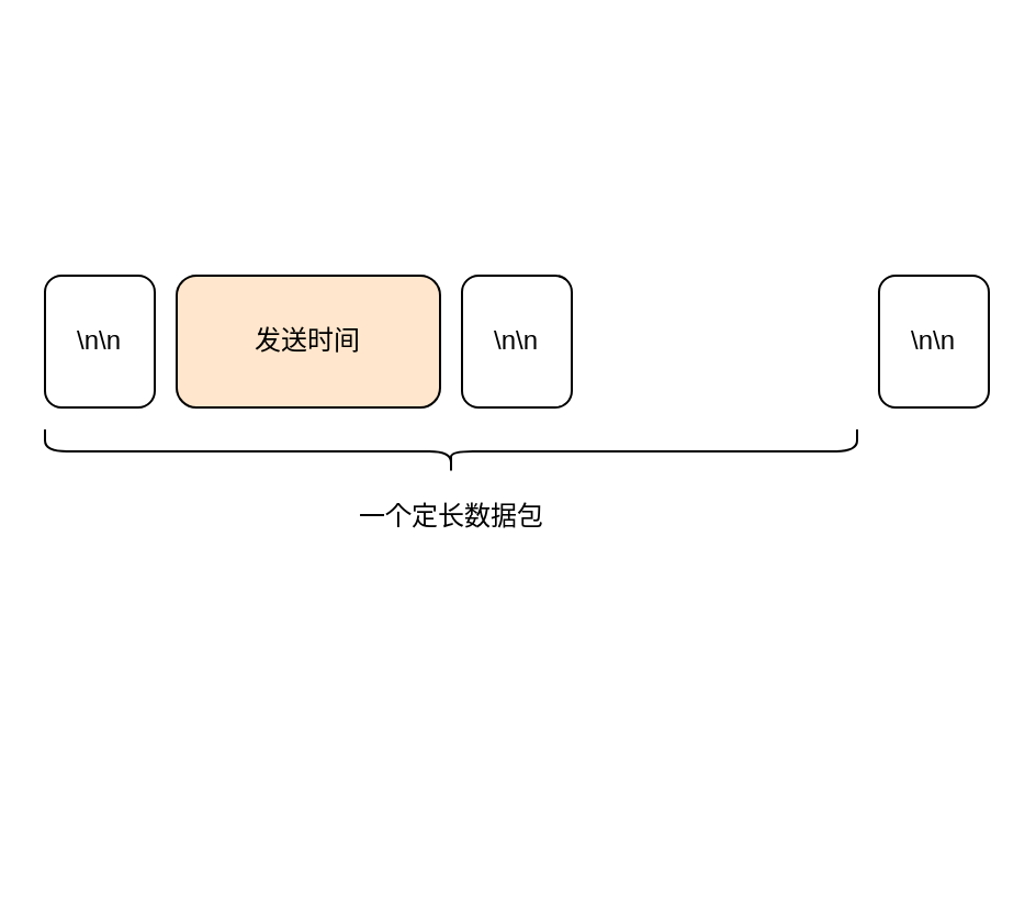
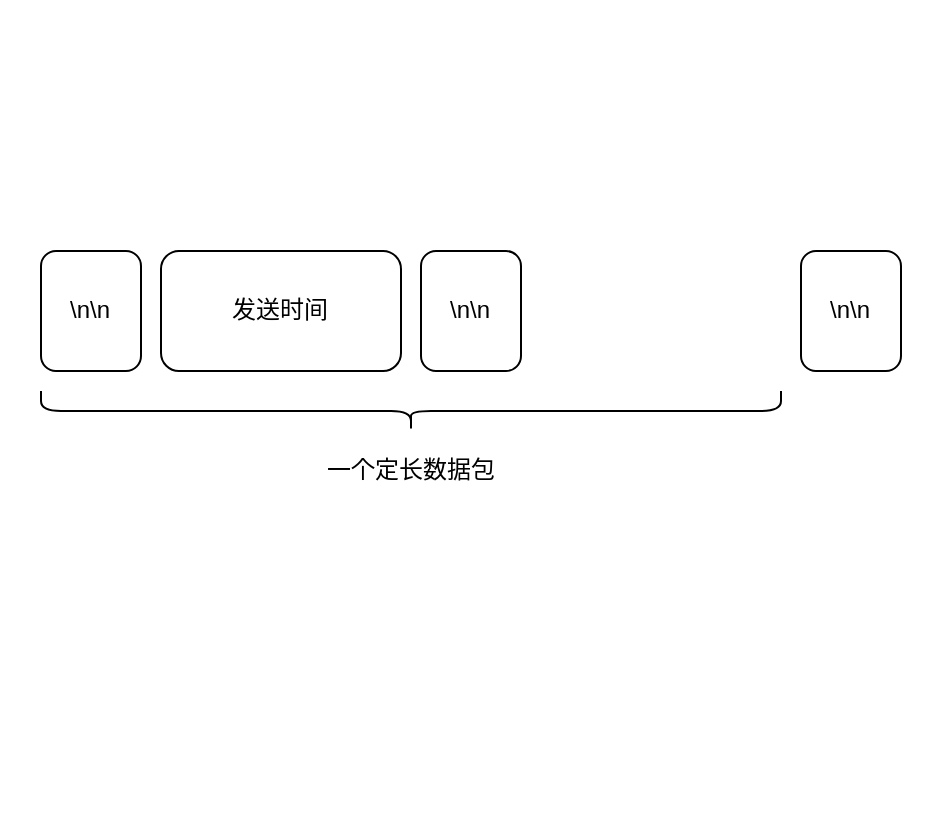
  <mxCell id="0" />
  <mxCell id="1" parent="0" />
  <mxCell id="2" value="\n\n" style="rounded=1;whiteSpace=wrap;html=1;" vertex="1" parent="1"><mxGeometry x="20" y="125" width="50" height="60" as="geometry" /></mxCell>
- <mxCell id="3" value="发送时间" style="rounded=1;whiteSpace=wrap;html=1;fillColor=#ffe6cc;" vertex="1" parent="1"><mxGeometry x="80" y="125" width="120" height="60" as="geometry" /></mxCell>
+ <mxCell id="3" value="发送时间" style="rounded=1;whiteSpace=wrap;html=1;" vertex="1" parent="1"><mxGeometry x="80" y="125" width="120" height="60" as="geometry" /></mxCell>
  <mxCell id="4" value="\n\n" style="rounded=1;whiteSpace=wrap;html=1;" vertex="1" parent="1"><mxGeometry x="210" y="125" width="50" height="60" as="geometry" /></mxCell>
  <mxCell id="5" value="\n\n" style="rounded=1;whiteSpace=wrap;html=1;" vertex="1" parent="1"><mxGeometry x="400" y="125" width="50" height="60" as="geometry" /></mxCell>
  <mxCell id="6" value="" style="shape=curlyBracket;whiteSpace=wrap;html=1;rounded=1;rotation=-90;" vertex="1" parent="1"><mxGeometry x="195" y="20" width="20" height="370" as="geometry" /></mxCell>
  <mxCell id="7" value="一个定长数据包" style="text;html=1;strokeColor=none;fillColor=none;align=center;verticalAlign=middle;whiteSpace=wrap;rounded=0;" vertex="1" parent="1"><mxGeometry x="158.75" y="225" width="92.5" height="20" as="geometry" /></mxCell>
